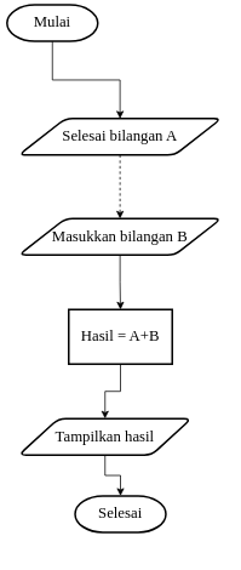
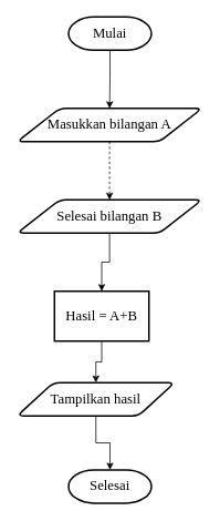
  <mxCell id="0" />
  <mxCell id="1" parent="0" />
  <mxCell id="2" value="" style="edgeStyle=orthogonalEdgeStyle;rounded=0;orthogonalLoop=1;jettySize=auto;html=1;fontFamily=Times New Roman;fontSize=17;" edge="1" parent="1" source="3" target="5"><mxGeometry relative="1" as="geometry" /></mxCell>
- <mxCell id="3" value="Mulai" style="strokeWidth=2;html=1;shape=mxgraph.flowchart.terminator;whiteSpace=wrap;fontFamily=Times New Roman;fontSize=17;" vertex="1" parent="1"><mxGeometry x="7" y="5" width="100" height="40" as="geometry" /></mxCell>
+ <mxCell id="3" value="Mulai" style="strokeWidth=2;html=1;shape=mxgraph.flowchart.terminator;whiteSpace=wrap;fontFamily=Times New Roman;fontSize=17;" vertex="1" parent="1"><mxGeometry x="82" y="20" width="100" height="40" as="geometry" /></mxCell>
  <mxCell id="4" value="" style="edgeStyle=orthogonalEdgeStyle;rounded=0;orthogonalLoop=1;jettySize=auto;html=1;fontFamily=Times New Roman;fontSize=17;dashed=1;" edge="1" parent="1" source="5" target="7"><mxGeometry relative="1" as="geometry" /></mxCell>
- <mxCell id="5" value="Selesai bilangan A" style="shape=parallelogram;html=1;strokeWidth=2;perimeter=parallelogramPerimeter;whiteSpace=wrap;rounded=1;arcSize=16;size=0.23;fontFamily=Times New Roman;fontSize=17;" vertex="1" parent="1"><mxGeometry x="20" y="130" width="223" height="40" as="geometry" /></mxCell>
+ <mxCell id="5" value="Masukkan bilangan A" style="shape=parallelogram;html=1;strokeWidth=2;perimeter=parallelogramPerimeter;whiteSpace=wrap;rounded=1;arcSize=16;size=0.23;fontFamily=Times New Roman;fontSize=17;" vertex="1" parent="1"><mxGeometry x="20" y="130" width="223" height="40" as="geometry" /></mxCell>
  <mxCell id="6" value="" style="edgeStyle=orthogonalEdgeStyle;rounded=0;orthogonalLoop=1;jettySize=auto;html=1;fontFamily=Times New Roman;fontSize=17;" edge="1" parent="1" source="7" target="9"><mxGeometry relative="1" as="geometry" /></mxCell>
- <mxCell id="7" value="Masukkan bilangan B" style="shape=parallelogram;html=1;strokeWidth=2;perimeter=parallelogramPerimeter;whiteSpace=wrap;rounded=1;arcSize=16;size=0.23;fontFamily=Times New Roman;fontSize=17;" vertex="1" parent="1"><mxGeometry x="20" y="240" width="223" height="40" as="geometry" /></mxCell>
+ <mxCell id="7" value="Selesai bilangan B" style="shape=parallelogram;html=1;strokeWidth=2;perimeter=parallelogramPerimeter;whiteSpace=wrap;rounded=1;arcSize=16;size=0.23;fontFamily=Times New Roman;fontSize=17;" vertex="1" parent="1"><mxGeometry x="20" y="240" width="223" height="40" as="geometry" /></mxCell>
  <mxCell id="8" value="" style="edgeStyle=orthogonalEdgeStyle;rounded=0;orthogonalLoop=1;jettySize=auto;html=1;fontFamily=Times New Roman;fontSize=17;" edge="1" parent="1" source="9" target="11"><mxGeometry relative="1" as="geometry" /></mxCell>
- <mxCell id="9" value="Hasil = A+B" style="rounded=1;whiteSpace=wrap;html=1;absoluteArcSize=1;arcSize=0;strokeWidth=2;fontFamily=Times New Roman;fontSize=17;" vertex="1" parent="1"><mxGeometry x="75" y="340" width="114" height="60" as="geometry" /></mxCell>
+ <mxCell id="9" value="Hasil = A+B" style="rounded=1;whiteSpace=wrap;html=1;absoluteArcSize=1;arcSize=0;strokeWidth=2;fontFamily=Times New Roman;fontSize=17;" vertex="1" parent="1"><mxGeometry x="65" y="350" width="114" height="60" as="geometry" /></mxCell>
  <mxCell id="10" value="" style="edgeStyle=orthogonalEdgeStyle;rounded=0;orthogonalLoop=1;jettySize=auto;html=1;fontFamily=Times New Roman;fontSize=17;" edge="1" parent="1" source="11" target="12"><mxGeometry relative="1" as="geometry" /></mxCell>
  <mxCell id="11" value="Tampilkan hasil" style="shape=parallelogram;html=1;strokeWidth=2;perimeter=parallelogramPerimeter;whiteSpace=wrap;rounded=1;arcSize=16;size=0.23;fontFamily=Times New Roman;fontSize=17;" vertex="1" parent="1"><mxGeometry x="20" y="460" width="190" height="40" as="geometry" /></mxCell>
- <mxCell id="12" value="Selesai" style="strokeWidth=2;html=1;shape=mxgraph.flowchart.terminator;whiteSpace=wrap;fontFamily=Times New Roman;fontSize=17;" vertex="1" parent="1"><mxGeometry x="82" y="545" width="100" height="40" as="geometry" /></mxCell>
+ <mxCell id="12" value="Selesai" style="strokeWidth=2;html=1;shape=mxgraph.flowchart.terminator;whiteSpace=wrap;fontFamily=Times New Roman;fontSize=17;" vertex="1" parent="1"><mxGeometry x="82" y="565" width="100" height="40" as="geometry" /></mxCell>
